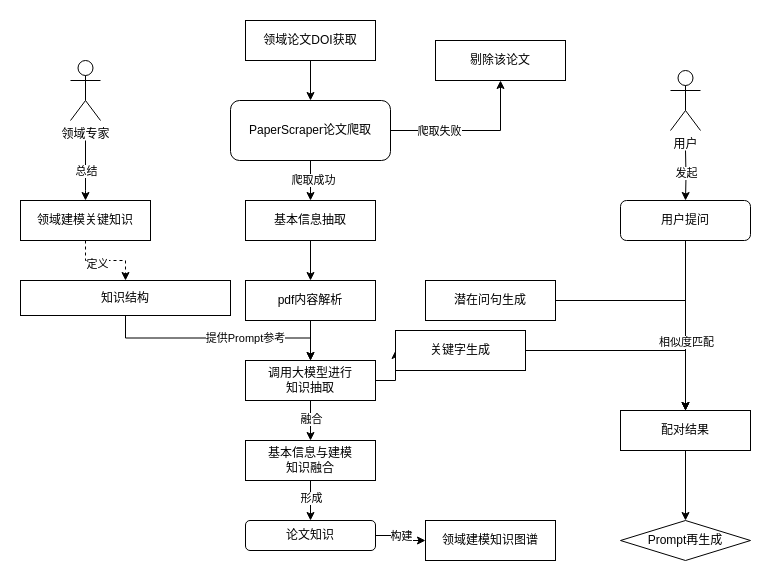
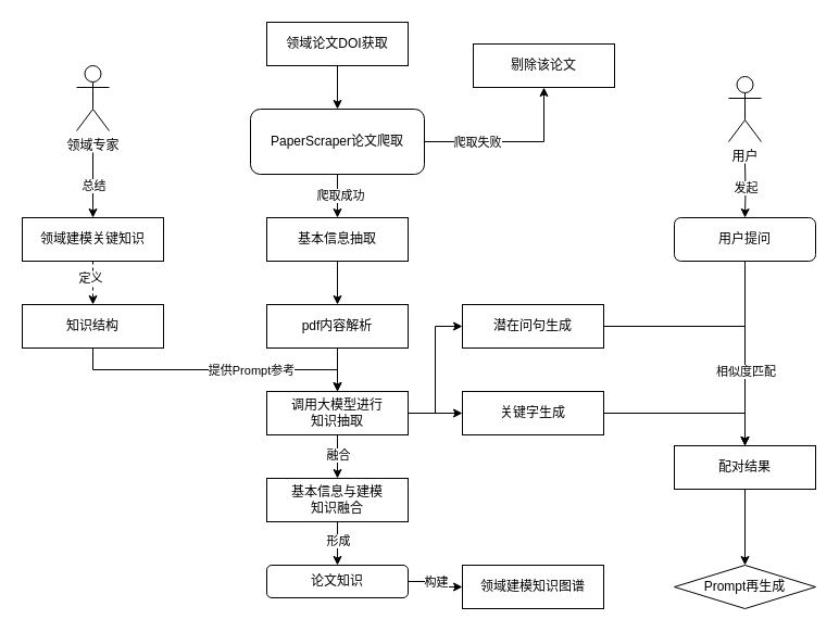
  <mxCell id="0" />
  <mxCell id="1" parent="0" />
  <mxCell id="2" style="edgeStyle=orthogonalEdgeStyle;rounded=0;orthogonalLoop=1;jettySize=auto;html=1;exitX=0.5;exitY=1;exitDx=0;exitDy=0;entryX=0.5;entryY=0;entryDx=0;entryDy=0;" edge="1" parent="1" source="3" target="8"><mxGeometry relative="1" as="geometry" /></mxCell>
  <mxCell id="3" value="领域论文DOI获取" style="rounded=0;whiteSpace=wrap;html=1;" parent="1" vertex="1"><mxGeometry x="245" y="20" width="130" height="40" as="geometry" /></mxCell>
  <mxCell id="4" style="edgeStyle=orthogonalEdgeStyle;rounded=0;orthogonalLoop=1;jettySize=auto;html=1;exitX=0.5;exitY=1;exitDx=0;exitDy=0;entryX=0.5;entryY=0;entryDx=0;entryDy=0;" edge="1" parent="1" source="8" target="10"><mxGeometry relative="1" as="geometry" /></mxCell>
  <mxCell id="5" value="爬取成功" style="edgeLabel;html=1;align=center;verticalAlign=middle;resizable=0;points=[];" vertex="1" connectable="0" parent="4"><mxGeometry x="-0.05" y="2" relative="1" as="geometry"><mxPoint as="offset" /></mxGeometry></mxCell>
  <mxCell id="6" style="edgeStyle=orthogonalEdgeStyle;rounded=0;orthogonalLoop=1;jettySize=auto;html=1;exitX=1;exitY=0.5;exitDx=0;exitDy=0;entryX=0.5;entryY=1;entryDx=0;entryDy=0;" edge="1" parent="1" source="8" target="13"><mxGeometry relative="1" as="geometry" /></mxCell>
  <mxCell id="7" value="爬取失败" style="edgeLabel;html=1;align=center;verticalAlign=middle;resizable=0;points=[];" vertex="1" connectable="0" parent="6"><mxGeometry x="-0.427" y="-3" relative="1" as="geometry"><mxPoint x="2" y="-3" as="offset" /></mxGeometry></mxCell>
  <mxCell id="8" value="PaperScraper论文爬取" style="whiteSpace=wrap;html=1;rounded=1;" vertex="1" parent="1"><mxGeometry x="230" y="100" width="160" height="60" as="geometry" /></mxCell>
  <mxCell id="9" style="edgeStyle=orthogonalEdgeStyle;rounded=0;orthogonalLoop=1;jettySize=auto;html=1;exitX=0.5;exitY=1;exitDx=0;exitDy=0;entryX=0.5;entryY=0;entryDx=0;entryDy=0;" edge="1" parent="1" source="10" target="12"><mxGeometry relative="1" as="geometry" /></mxCell>
  <mxCell id="10" value="基本信息抽取" style="rounded=0;whiteSpace=wrap;html=1;" vertex="1" parent="1"><mxGeometry x="245" y="200" width="130" height="40" as="geometry" /></mxCell>
  <mxCell id="11" style="edgeStyle=orthogonalEdgeStyle;rounded=0;orthogonalLoop=1;jettySize=auto;html=1;exitX=0.5;exitY=1;exitDx=0;exitDy=0;entryX=0.5;entryY=0;entryDx=0;entryDy=0;" edge="1" parent="1" source="12" target="18"><mxGeometry relative="1" as="geometry" /></mxCell>
  <mxCell id="12" value="pdf内容解析" style="rounded=0;whiteSpace=wrap;html=1;" vertex="1" parent="1"><mxGeometry x="245" y="280" width="130" height="40" as="geometry" /></mxCell>
  <mxCell id="13" value="剔除该论文" style="rounded=0;whiteSpace=wrap;html=1;" vertex="1" parent="1"><mxGeometry x="435" y="40" width="130" height="40" as="geometry" /></mxCell>
  <mxCell id="14" style="edgeStyle=orthogonalEdgeStyle;rounded=0;orthogonalLoop=1;jettySize=auto;html=1;exitX=0.5;exitY=1;exitDx=0;exitDy=0;entryX=0.5;entryY=0;entryDx=0;entryDy=0;" edge="1" parent="1" source="18" target="21"><mxGeometry relative="1" as="geometry" /></mxCell>
  <mxCell id="15" value="融合" style="edgeLabel;html=1;align=center;verticalAlign=middle;resizable=0;points=[];" vertex="1" connectable="0" parent="14"><mxGeometry x="-0.078" y="-2" relative="1" as="geometry"><mxPoint x="2" as="offset" /></mxGeometry></mxCell>
+ <mxCell id="16" style="edgeStyle=orthogonalEdgeStyle;rounded=0;orthogonalLoop=1;jettySize=auto;html=1;entryX=0;entryY=0.5;entryDx=0;entryDy=0;" edge="1" parent="1" source="18" target="38"><mxGeometry relative="1" as="geometry"><Array as="points"><mxPoint x="400" y="380" /><mxPoint x="400" y="300" /></Array></mxGeometry></mxCell>
  <mxCell id="17" style="edgeStyle=orthogonalEdgeStyle;rounded=0;orthogonalLoop=1;jettySize=auto;html=1;exitX=1;exitY=0.5;exitDx=0;exitDy=0;entryX=0;entryY=0.5;entryDx=0;entryDy=0;" edge="1" parent="1" source="18" target="36"><mxGeometry relative="1" as="geometry" /></mxCell>
  <mxCell id="18" value="调用大模型进行&lt;br&gt;知识抽取" style="rounded=0;whiteSpace=wrap;html=1;" vertex="1" parent="1"><mxGeometry x="245" y="360" width="130" height="40" as="geometry" /></mxCell>
  <mxCell id="19" style="edgeStyle=orthogonalEdgeStyle;rounded=0;orthogonalLoop=1;jettySize=auto;html=1;exitX=0.5;exitY=1;exitDx=0;exitDy=0;entryX=0.5;entryY=0;entryDx=0;entryDy=0;" edge="1" parent="1" source="21" target="32"><mxGeometry relative="1" as="geometry" /></mxCell>
  <mxCell id="20" value="形成" style="edgeLabel;html=1;align=center;verticalAlign=middle;resizable=0;points=[];" vertex="1" connectable="0" parent="19"><mxGeometry x="-0.128" y="-1" relative="1" as="geometry"><mxPoint x="1" as="offset" /></mxGeometry></mxCell>
  <mxCell id="21" value="基本信息与建模&lt;br&gt;知识融合" style="rounded=0;whiteSpace=wrap;html=1;" vertex="1" parent="1"><mxGeometry x="245" y="440" width="130" height="40" as="geometry" /></mxCell>
  <mxCell id="22" style="edgeStyle=orthogonalEdgeStyle;rounded=0;orthogonalLoop=1;jettySize=auto;html=1;entryX=0.5;entryY=0;entryDx=0;entryDy=0;" edge="1" parent="1" target="26"><mxGeometry relative="1" as="geometry"><mxPoint x="85" y="140" as="sourcePoint" /><Array as="points"><mxPoint x="85" y="190" /><mxPoint x="85" y="190" /></Array></mxGeometry></mxCell>
  <mxCell id="23" value="总结" style="edgeLabel;html=1;align=center;verticalAlign=middle;resizable=0;points=[];" vertex="1" connectable="0" parent="22"><mxGeometry x="0.425" y="4" relative="1" as="geometry"><mxPoint x="-4" y="-13" as="offset" /></mxGeometry></mxCell>
  <mxCell id="24" style="edgeStyle=orthogonalEdgeStyle;rounded=0;orthogonalLoop=1;jettySize=auto;html=1;exitX=0.5;exitY=1;exitDx=0;exitDy=0;entryX=0.5;entryY=0;entryDx=0;entryDy=0;dashed=1;" edge="1" parent="1" source="26" target="29"><mxGeometry relative="1" as="geometry" /></mxCell>
  <mxCell id="25" value="定义" style="edgeLabel;html=1;align=center;verticalAlign=middle;resizable=0;points=[];" vertex="1" connectable="0" parent="24"><mxGeometry x="-0.228" y="-3" relative="1" as="geometry"><mxPoint as="offset" /></mxGeometry></mxCell>
  <mxCell id="26" value="领域建模关键知识" style="rounded=0;whiteSpace=wrap;html=1;" vertex="1" parent="1"><mxGeometry x="20" y="200" width="130" height="40" as="geometry" /></mxCell>
  <mxCell id="27" style="edgeStyle=orthogonalEdgeStyle;rounded=0;orthogonalLoop=1;jettySize=auto;html=1;exitX=0.5;exitY=1;exitDx=0;exitDy=0;entryX=0.5;entryY=0;entryDx=0;entryDy=0;" edge="1" parent="1" source="29" target="18"><mxGeometry relative="1" as="geometry" /></mxCell>
  <mxCell id="28" value="提供Prompt参考" style="edgeLabel;html=1;align=center;verticalAlign=middle;resizable=0;points=[];" vertex="1" connectable="0" parent="27"><mxGeometry x="0.314" y="2" relative="1" as="geometry"><mxPoint x="-9" y="2" as="offset" /></mxGeometry></mxCell>
- <mxCell id="29" value="知识结构" style="rounded=0;whiteSpace=wrap;html=1;" vertex="1" parent="1"><mxGeometry x="20" y="280" width="210" height="35" as="geometry" /></mxCell>
+ <mxCell id="29" value="知识结构" style="rounded=0;whiteSpace=wrap;html=1;" vertex="1" parent="1"><mxGeometry x="20" y="280" width="130" height="40" as="geometry" /></mxCell>
  <mxCell id="30" style="edgeStyle=orthogonalEdgeStyle;rounded=0;orthogonalLoop=1;jettySize=auto;html=1;exitX=1;exitY=0.5;exitDx=0;exitDy=0;entryX=0;entryY=0.5;entryDx=0;entryDy=0;" edge="1" parent="1" source="32" target="34"><mxGeometry relative="1" as="geometry" /></mxCell>
  <mxCell id="31" value="构建" style="edgeLabel;html=1;align=center;verticalAlign=middle;resizable=0;points=[];" vertex="1" connectable="0" parent="30"><mxGeometry x="-0.083" relative="1" as="geometry"><mxPoint as="offset" /></mxGeometry></mxCell>
  <mxCell id="32" value="论文知识" style="rounded=1;whiteSpace=wrap;html=1;" vertex="1" parent="1"><mxGeometry x="245" y="520" width="130" height="30" as="geometry" /></mxCell>
  <mxCell id="33" value="领域专家" style="shape=umlActor;verticalLabelPosition=bottom;verticalAlign=top;html=1;outlineConnect=0;" vertex="1" parent="1"><mxGeometry x="70" y="60" width="30" height="60" as="geometry" /></mxCell>
  <mxCell id="34" value="领域建模知识图谱" style="rounded=0;whiteSpace=wrap;html=1;" vertex="1" parent="1"><mxGeometry x="425" y="520" width="130" height="40" as="geometry" /></mxCell>
  <mxCell id="35" style="edgeStyle=orthogonalEdgeStyle;rounded=0;orthogonalLoop=1;jettySize=auto;html=1;exitX=1;exitY=0.5;exitDx=0;exitDy=0;entryX=0.5;entryY=0;entryDx=0;entryDy=0;" edge="1" parent="1" source="36" target="46"><mxGeometry relative="1" as="geometry" /></mxCell>
- <mxCell id="36" value="关键字生成" style="rounded=0;whiteSpace=wrap;html=1;" vertex="1" parent="1"><mxGeometry x="395" y="330" width="130" height="40" as="geometry" /></mxCell>
+ <mxCell id="36" value="关键字生成" style="rounded=0;whiteSpace=wrap;html=1;" vertex="1" parent="1"><mxGeometry x="425" y="360" width="130" height="40" as="geometry" /></mxCell>
  <mxCell id="37" style="edgeStyle=orthogonalEdgeStyle;rounded=0;orthogonalLoop=1;jettySize=auto;html=1;exitX=1;exitY=0.5;exitDx=0;exitDy=0;entryX=0.5;entryY=0;entryDx=0;entryDy=0;" edge="1" parent="1" source="38" target="46"><mxGeometry relative="1" as="geometry" /></mxCell>
  <mxCell id="38" value="潜在问句生成" style="rounded=0;whiteSpace=wrap;html=1;" vertex="1" parent="1"><mxGeometry x="425" y="280" width="130" height="40" as="geometry" /></mxCell>
  <mxCell id="39" style="edgeStyle=orthogonalEdgeStyle;rounded=0;orthogonalLoop=1;jettySize=auto;html=1;" edge="1" parent="1" target="44"><mxGeometry relative="1" as="geometry"><mxPoint x="685" y="150" as="sourcePoint" /></mxGeometry></mxCell>
  <mxCell id="40" value="发起" style="edgeLabel;html=1;align=center;verticalAlign=middle;resizable=0;points=[];" vertex="1" connectable="0" parent="39"><mxGeometry x="-0.079" y="3" relative="1" as="geometry"><mxPoint x="-3" as="offset" /></mxGeometry></mxCell>
  <mxCell id="41" value="用户" style="shape=umlActor;verticalLabelPosition=bottom;verticalAlign=top;html=1;outlineConnect=0;" vertex="1" parent="1"><mxGeometry x="670" y="70" width="30" height="60" as="geometry" /></mxCell>
  <mxCell id="42" style="edgeStyle=orthogonalEdgeStyle;rounded=0;orthogonalLoop=1;jettySize=auto;html=1;exitX=0.5;exitY=1;exitDx=0;exitDy=0;entryX=0.5;entryY=0;entryDx=0;entryDy=0;" edge="1" parent="1" source="44" target="46"><mxGeometry relative="1" as="geometry" /></mxCell>
  <mxCell id="43" value="相似度匹配" style="edgeLabel;html=1;align=center;verticalAlign=middle;resizable=0;points=[];" vertex="1" connectable="0" parent="42"><mxGeometry x="0.194" relative="1" as="geometry"><mxPoint as="offset" /></mxGeometry></mxCell>
  <mxCell id="44" value="用户提问" style="rounded=1;whiteSpace=wrap;html=1;" vertex="1" parent="1"><mxGeometry x="620" y="200" width="130" height="40" as="geometry" /></mxCell>
  <mxCell id="45" style="edgeStyle=orthogonalEdgeStyle;rounded=0;orthogonalLoop=1;jettySize=auto;html=1;exitX=0.5;exitY=1;exitDx=0;exitDy=0;" edge="1" parent="1" source="46" target="47"><mxGeometry relative="1" as="geometry" /></mxCell>
  <mxCell id="46" value="配对结果" style="rounded=0;whiteSpace=wrap;html=1;" vertex="1" parent="1"><mxGeometry x="620" y="410" width="130" height="40" as="geometry" /></mxCell>
  <mxCell id="47" value="Prompt再生成" style="rhombus;whiteSpace=wrap;html=1;" vertex="1" parent="1"><mxGeometry x="620" y="520" width="130" height="40" as="geometry" /></mxCell>
